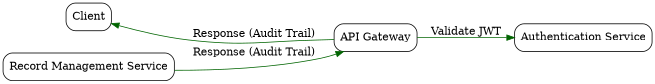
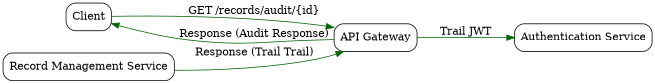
  digraph {
    rankdir=LR
    node [shape=box style=rounded]
    edge [color=darkgreen]
    n1 [label=Client]
    n2 [label="API Gateway"]
    n3 [label="Authentication Service"]
    n4 [label="Record Management Service"]
-   n2 -> n1 [label="Response (Audit Trail)"]
-   n2 -> n3 [label="Validate JWT"]
-   n4 -> n2 [label="Response (Audit Trail)"]
+   n1 -> n2 [label="GET /records/audit/{id}"]
+   n2 -> n1 [label="Response (Audit Response)"]
+   n2 -> n3 [label="Trail JWT"]
+   n4 -> n2 [label="Response (Trail Trail)"]
  }
